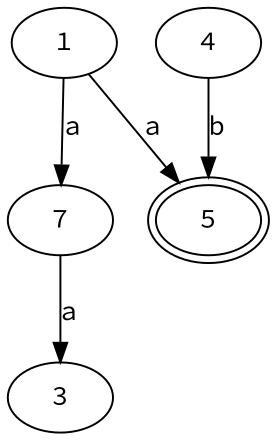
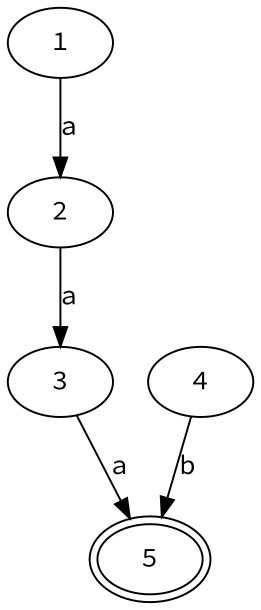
  digraph {
    fontname="Source Code Pro"
    node [fontname="Source Code Pro"]
    edge [fontname="Source Code Pro"]
    1 [role=start]
-   2 [label=7]
+   2
    3
    5 [peripheries=2 role=end]
    4
    1 -> 2 [label=a]
    2 -> 3 [label=a]
-   1 -> 5 [label=a]
+   3 -> 5 [label=a]
    4 -> 5 [label=b]
  }
